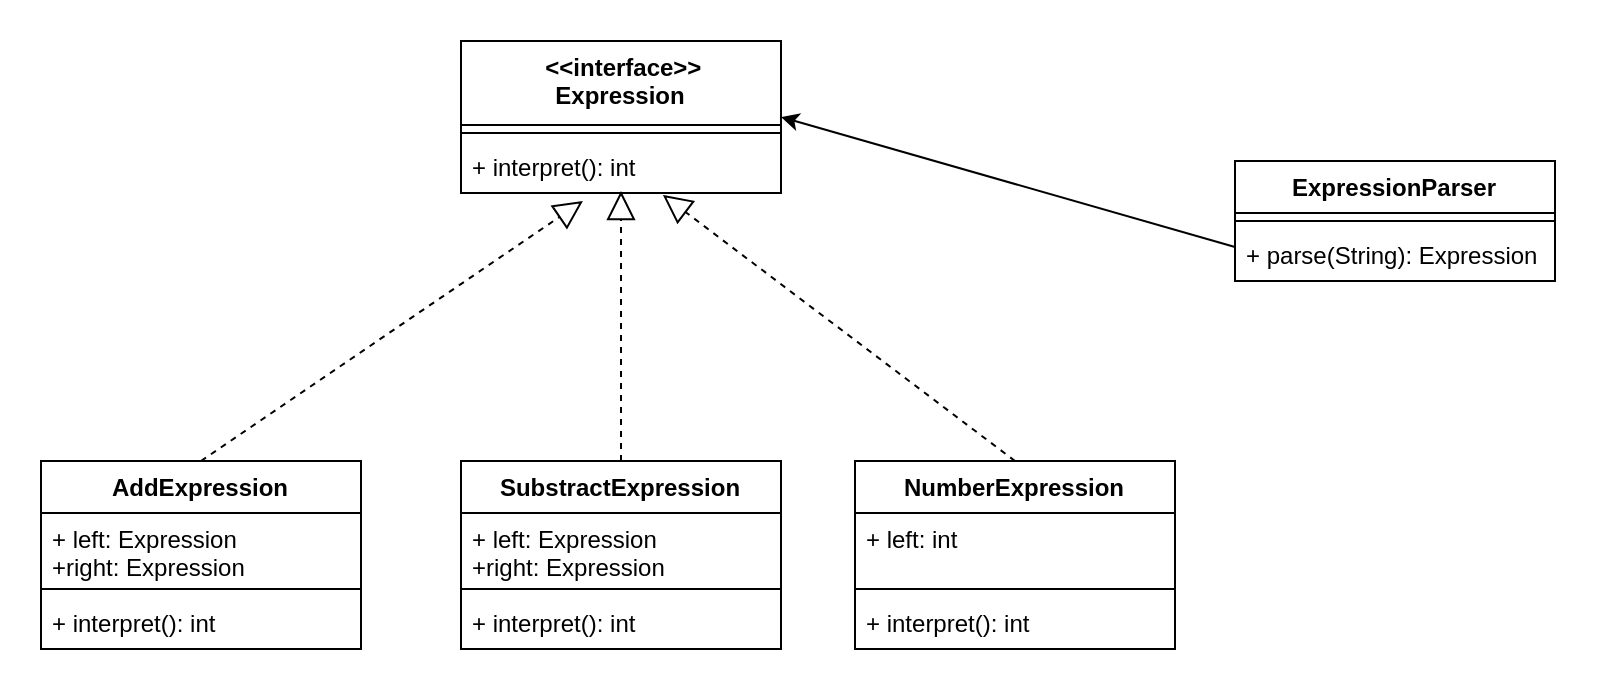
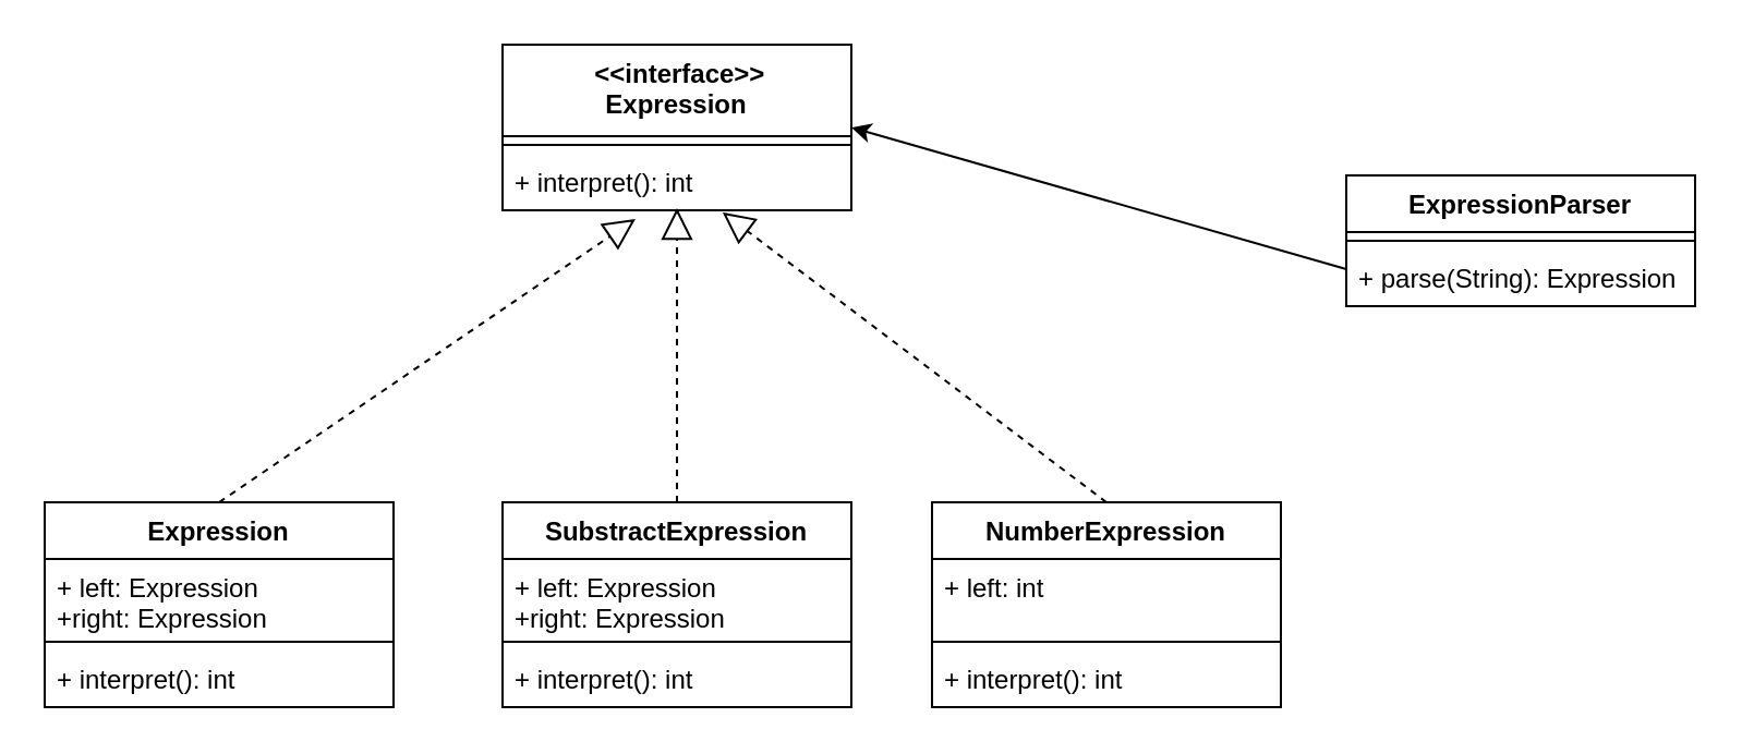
  <mxCell id="0" />
  <mxCell id="1" parent="0" />
  <mxCell id="2" value=" &lt;&lt;interface&gt;&gt;&#10;Expression" style="swimlane;fontStyle=1;align=center;verticalAlign=top;childLayout=stackLayout;horizontal=1;startSize=42;horizontalStack=0;resizeParent=1;resizeParentMax=0;resizeLast=0;collapsible=1;marginBottom=0;" parent="1" vertex="1"><mxGeometry x="230" y="20" width="160" height="76" as="geometry" /></mxCell>
  <mxCell id="3" value="" style="line;strokeWidth=1;fillColor=none;align=left;verticalAlign=middle;spacingTop=-1;spacingLeft=3;spacingRight=3;rotatable=0;labelPosition=right;points=[];portConstraint=eastwest;" parent="2" vertex="1"><mxGeometry y="42" width="160" height="8" as="geometry" /></mxCell>
  <mxCell id="4" value="+ interpret(): int" style="text;strokeColor=none;fillColor=none;align=left;verticalAlign=top;spacingLeft=4;spacingRight=4;overflow=hidden;rotatable=0;points=[[0,0.5],[1,0.5]];portConstraint=eastwest;" parent="2" vertex="1"><mxGeometry y="50" width="160" height="26" as="geometry" /></mxCell>
- <mxCell id="5" value="AddExpression" style="swimlane;fontStyle=1;align=center;verticalAlign=top;childLayout=stackLayout;horizontal=1;startSize=26;horizontalStack=0;resizeParent=1;resizeParentMax=0;resizeLast=0;collapsible=1;marginBottom=0;" parent="1" vertex="1"><mxGeometry x="20" y="230" width="160" height="94" as="geometry" /></mxCell>
+ <mxCell id="5" value="Expression" style="swimlane;fontStyle=1;align=center;verticalAlign=top;childLayout=stackLayout;horizontal=1;startSize=26;horizontalStack=0;resizeParent=1;resizeParentMax=0;resizeLast=0;collapsible=1;marginBottom=0;" parent="1" vertex="1"><mxGeometry x="20" y="230" width="160" height="94" as="geometry" /></mxCell>
  <mxCell id="6" value="+ left: Expression&#10;+right: Expression" style="text;strokeColor=none;fillColor=none;align=left;verticalAlign=top;spacingLeft=4;spacingRight=4;overflow=hidden;rotatable=0;points=[[0,0.5],[1,0.5]];portConstraint=eastwest;" parent="5" vertex="1"><mxGeometry y="26" width="160" height="34" as="geometry" /></mxCell>
  <mxCell id="7" value="" style="line;strokeWidth=1;fillColor=none;align=left;verticalAlign=middle;spacingTop=-1;spacingLeft=3;spacingRight=3;rotatable=0;labelPosition=right;points=[];portConstraint=eastwest;" parent="5" vertex="1"><mxGeometry y="60" width="160" height="8" as="geometry" /></mxCell>
  <mxCell id="8" value="+ interpret(): int" style="text;strokeColor=none;fillColor=none;align=left;verticalAlign=top;spacingLeft=4;spacingRight=4;overflow=hidden;rotatable=0;points=[[0,0.5],[1,0.5]];portConstraint=eastwest;" parent="5" vertex="1"><mxGeometry y="68" width="160" height="26" as="geometry" /></mxCell>
  <mxCell id="9" value="SubstractExpression" style="swimlane;fontStyle=1;align=center;verticalAlign=top;childLayout=stackLayout;horizontal=1;startSize=26;horizontalStack=0;resizeParent=1;resizeParentMax=0;resizeLast=0;collapsible=1;marginBottom=0;" parent="1" vertex="1"><mxGeometry x="230" y="230" width="160" height="94" as="geometry" /></mxCell>
  <mxCell id="10" value="+ left: Expression&#10;+right: Expression" style="text;strokeColor=none;fillColor=none;align=left;verticalAlign=top;spacingLeft=4;spacingRight=4;overflow=hidden;rotatable=0;points=[[0,0.5],[1,0.5]];portConstraint=eastwest;" parent="9" vertex="1"><mxGeometry y="26" width="160" height="34" as="geometry" /></mxCell>
  <mxCell id="11" value="" style="line;strokeWidth=1;fillColor=none;align=left;verticalAlign=middle;spacingTop=-1;spacingLeft=3;spacingRight=3;rotatable=0;labelPosition=right;points=[];portConstraint=eastwest;" parent="9" vertex="1"><mxGeometry y="60" width="160" height="8" as="geometry" /></mxCell>
  <mxCell id="12" value="+ interpret(): int" style="text;strokeColor=none;fillColor=none;align=left;verticalAlign=top;spacingLeft=4;spacingRight=4;overflow=hidden;rotatable=0;points=[[0,0.5],[1,0.5]];portConstraint=eastwest;" parent="9" vertex="1"><mxGeometry y="68" width="160" height="26" as="geometry" /></mxCell>
  <mxCell id="13" value="" style="endArrow=block;dashed=1;endFill=0;endSize=12;html=1;exitX=0.5;exitY=0;exitDx=0;exitDy=0;entryX=0.381;entryY=1.154;entryDx=0;entryDy=0;entryPerimeter=0;" parent="1" source="5" target="4" edge="1"><mxGeometry width="160" relative="1" as="geometry"><mxPoint x="20" y="350" as="sourcePoint" /><mxPoint x="212" y="157" as="targetPoint" /></mxGeometry></mxCell>
  <mxCell id="14" value="" style="endArrow=block;dashed=1;endFill=0;endSize=12;html=1;exitX=0.5;exitY=0;exitDx=0;exitDy=0;entryX=0.5;entryY=0.962;entryDx=0;entryDy=0;entryPerimeter=0;" parent="1" source="9" target="4" edge="1"><mxGeometry width="160" relative="1" as="geometry"><mxPoint x="110" y="240" as="sourcePoint" /><mxPoint x="210" y="160" as="targetPoint" /></mxGeometry></mxCell>
  <mxCell id="15" value="NumberExpression" style="swimlane;fontStyle=1;align=center;verticalAlign=top;childLayout=stackLayout;horizontal=1;startSize=26;horizontalStack=0;resizeParent=1;resizeParentMax=0;resizeLast=0;collapsible=1;marginBottom=0;" parent="1" vertex="1"><mxGeometry x="427" y="230" width="160" height="94" as="geometry" /></mxCell>
  <mxCell id="16" value="+ left: int" style="text;strokeColor=none;fillColor=none;align=left;verticalAlign=top;spacingLeft=4;spacingRight=4;overflow=hidden;rotatable=0;points=[[0,0.5],[1,0.5]];portConstraint=eastwest;" parent="15" vertex="1"><mxGeometry y="26" width="160" height="34" as="geometry" /></mxCell>
  <mxCell id="17" value="" style="line;strokeWidth=1;fillColor=none;align=left;verticalAlign=middle;spacingTop=-1;spacingLeft=3;spacingRight=3;rotatable=0;labelPosition=right;points=[];portConstraint=eastwest;" parent="15" vertex="1"><mxGeometry y="60" width="160" height="8" as="geometry" /></mxCell>
  <mxCell id="18" value="+ interpret(): int" style="text;strokeColor=none;fillColor=none;align=left;verticalAlign=top;spacingLeft=4;spacingRight=4;overflow=hidden;rotatable=0;points=[[0,0.5],[1,0.5]];portConstraint=eastwest;" parent="15" vertex="1"><mxGeometry y="68" width="160" height="26" as="geometry" /></mxCell>
  <mxCell id="19" value="" style="endArrow=block;dashed=1;endFill=0;endSize=12;html=1;exitX=0.5;exitY=0;exitDx=0;exitDy=0;entryX=0.631;entryY=1.038;entryDx=0;entryDy=0;entryPerimeter=0;" parent="1" source="15" target="4" edge="1"><mxGeometry width="160" relative="1" as="geometry"><mxPoint x="320" y="240" as="sourcePoint" /><mxPoint x="220" y="165.012" as="targetPoint" /></mxGeometry></mxCell>
  <mxCell id="20" value="ExpressionParser" style="swimlane;fontStyle=1;align=center;verticalAlign=top;childLayout=stackLayout;horizontal=1;startSize=26;horizontalStack=0;resizeParent=1;resizeParentMax=0;resizeLast=0;collapsible=1;marginBottom=0;" parent="1" vertex="1"><mxGeometry x="617" y="80" width="160" height="60" as="geometry" /></mxCell>
  <mxCell id="21" value="" style="line;strokeWidth=1;fillColor=none;align=left;verticalAlign=middle;spacingTop=-1;spacingLeft=3;spacingRight=3;rotatable=0;labelPosition=right;points=[];portConstraint=eastwest;" parent="20" vertex="1"><mxGeometry y="26" width="160" height="8" as="geometry" /></mxCell>
  <mxCell id="22" value="+ parse(String): Expression" style="text;strokeColor=none;fillColor=none;align=left;verticalAlign=top;spacingLeft=4;spacingRight=4;overflow=hidden;rotatable=0;points=[[0,0.5],[1,0.5]];portConstraint=eastwest;" parent="20" vertex="1"><mxGeometry y="34" width="160" height="26" as="geometry" /></mxCell>
  <mxCell id="23" style="rounded=0;orthogonalLoop=1;jettySize=auto;html=1;exitX=0;exitY=0.5;exitDx=0;exitDy=0;entryX=1;entryY=0.5;entryDx=0;entryDy=0;" parent="1" target="2" edge="1"><mxGeometry relative="1" as="geometry"><mxPoint x="617" y="123" as="sourcePoint" /></mxGeometry></mxCell>
